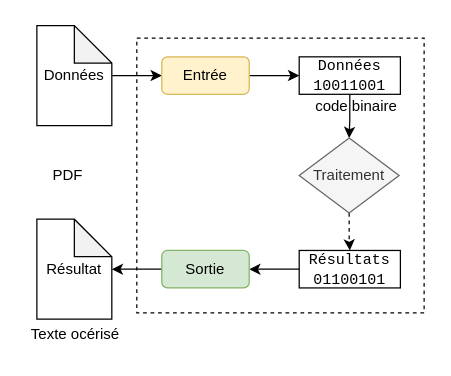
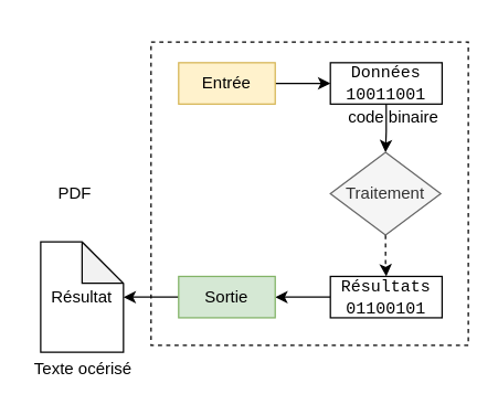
  <mxCell id="0" />
  <mxCell id="1" parent="0" />
  <mxCell id="2" value="" style="rounded=0;whiteSpace=wrap;html=1;fillColor=none;dashed=1;" vertex="1" parent="1"><mxGeometry x="109" y="30" width="230" height="220" as="geometry" /></mxCell>
- <mxCell id="3" value="" style="edgeStyle=orthogonalEdgeStyle;rounded=0;orthogonalLoop=1;jettySize=auto;html=1;" edge="1" parent="1" source="4" target="9"><mxGeometry relative="1" as="geometry" /></mxCell>
- <mxCell id="4" value="Données" style="shape=note;whiteSpace=wrap;html=1;backgroundOutline=1;darkOpacity=0.05;" vertex="1" parent="1"><mxGeometry x="29" y="20" width="60" height="80" as="geometry" /></mxCell>
  <mxCell id="5" value="" style="edgeStyle=orthogonalEdgeStyle;rounded=0;orthogonalLoop=1;jettySize=auto;html=1;" edge="1" parent="1" source="6" target="12"><mxGeometry relative="1" as="geometry" /></mxCell>
  <mxCell id="6" value="&lt;div&gt;&lt;font face=&quot;Courier New&quot;&gt;Données&lt;/font&gt;&lt;/div&gt;&lt;div&gt;&lt;font face=&quot;Courier New&quot;&gt;10011001&lt;br&gt;&lt;/font&gt;&lt;/div&gt;" style="rounded=0;whiteSpace=wrap;html=1;" vertex="1" parent="1"><mxGeometry x="239" y="45" width="81" height="30" as="geometry" /></mxCell>
  <mxCell id="7" value="PDF" style="text;html=1;strokeColor=none;fillColor=none;align=center;verticalAlign=middle;whiteSpace=wrap;rounded=0;" vertex="1" parent="1"><mxGeometry x="24" y="125" width="60" height="30" as="geometry" /></mxCell>
  <mxCell id="8" value="" style="edgeStyle=orthogonalEdgeStyle;rounded=0;orthogonalLoop=1;jettySize=auto;html=1;" edge="1" parent="1" source="9" target="6"><mxGeometry relative="1" as="geometry" /></mxCell>
- <mxCell id="9" value="Entrée" style="rounded=1;whiteSpace=wrap;html=1;fillColor=#fff2cc;strokeColor=#d6b656;" vertex="1" parent="1"><mxGeometry x="129" y="45" width="70" height="30" as="geometry" /></mxCell>
+ <mxCell id="9" value="Entrée" style="whiteSpace=wrap;html=1;fillColor=#fff2cc;strokeColor=#d6b656;rounded=0;" vertex="1" parent="1"><mxGeometry x="129" y="45" width="70" height="30" as="geometry" /></mxCell>
  <mxCell id="10" value="code binaire" style="text;html=1;strokeColor=none;fillColor=none;align=center;verticalAlign=middle;whiteSpace=wrap;rounded=0;" vertex="1" parent="1"><mxGeometry x="250" y="70" width="70" height="30" as="geometry" /></mxCell>
  <mxCell id="11" value="" style="edgeStyle=orthogonalEdgeStyle;rounded=0;orthogonalLoop=1;jettySize=auto;html=1;dashed=1;" edge="1" parent="1" source="12" target="14"><mxGeometry relative="1" as="geometry" /></mxCell>
  <mxCell id="12" value="Traitement" style="rhombus;whiteSpace=wrap;html=1;fillColor=#f5f5f5;strokeColor=#666666;fontColor=#333333;" vertex="1" parent="1"><mxGeometry x="239" y="110" width="80" height="60" as="geometry" /></mxCell>
  <mxCell id="13" value="" style="edgeStyle=orthogonalEdgeStyle;rounded=0;orthogonalLoop=1;jettySize=auto;html=1;" edge="1" parent="1" source="14" target="16"><mxGeometry relative="1" as="geometry" /></mxCell>
  <mxCell id="14" value="&lt;div&gt;&lt;font face=&quot;Courier New&quot;&gt;Résultats&lt;/font&gt;&lt;/div&gt;&lt;div&gt;&lt;font face=&quot;Courier New&quot;&gt;01100101&lt;br&gt;&lt;/font&gt;&lt;/div&gt;" style="rounded=0;whiteSpace=wrap;html=1;" vertex="1" parent="1"><mxGeometry x="239" y="200" width="81" height="30" as="geometry" /></mxCell>
  <mxCell id="15" value="" style="edgeStyle=orthogonalEdgeStyle;rounded=0;orthogonalLoop=1;jettySize=auto;html=1;" edge="1" parent="1" source="16" target="17"><mxGeometry relative="1" as="geometry" /></mxCell>
- <mxCell id="16" value="Sortie" style="rounded=1;whiteSpace=wrap;html=1;fillColor=#d5e8d4;strokeColor=#82b366;" vertex="1" parent="1"><mxGeometry x="129" y="200" width="70" height="30" as="geometry" /></mxCell>
+ <mxCell id="16" value="Sortie" style="whiteSpace=wrap;html=1;fillColor=#d5e8d4;strokeColor=#82b366;rounded=0;" vertex="1" parent="1"><mxGeometry x="129" y="200" width="70" height="30" as="geometry" /></mxCell>
  <mxCell id="17" value="Résultat" style="shape=note;whiteSpace=wrap;html=1;backgroundOutline=1;darkOpacity=0.05;" vertex="1" parent="1"><mxGeometry x="29" y="175" width="60" height="80" as="geometry" /></mxCell>
  <mxCell id="18" value="Texte océrisé" style="text;html=1;strokeColor=none;fillColor=none;align=center;verticalAlign=middle;whiteSpace=wrap;rounded=0;" vertex="1" parent="1"><mxGeometry x="20" y="254" width="80" height="25" as="geometry" /></mxCell>
